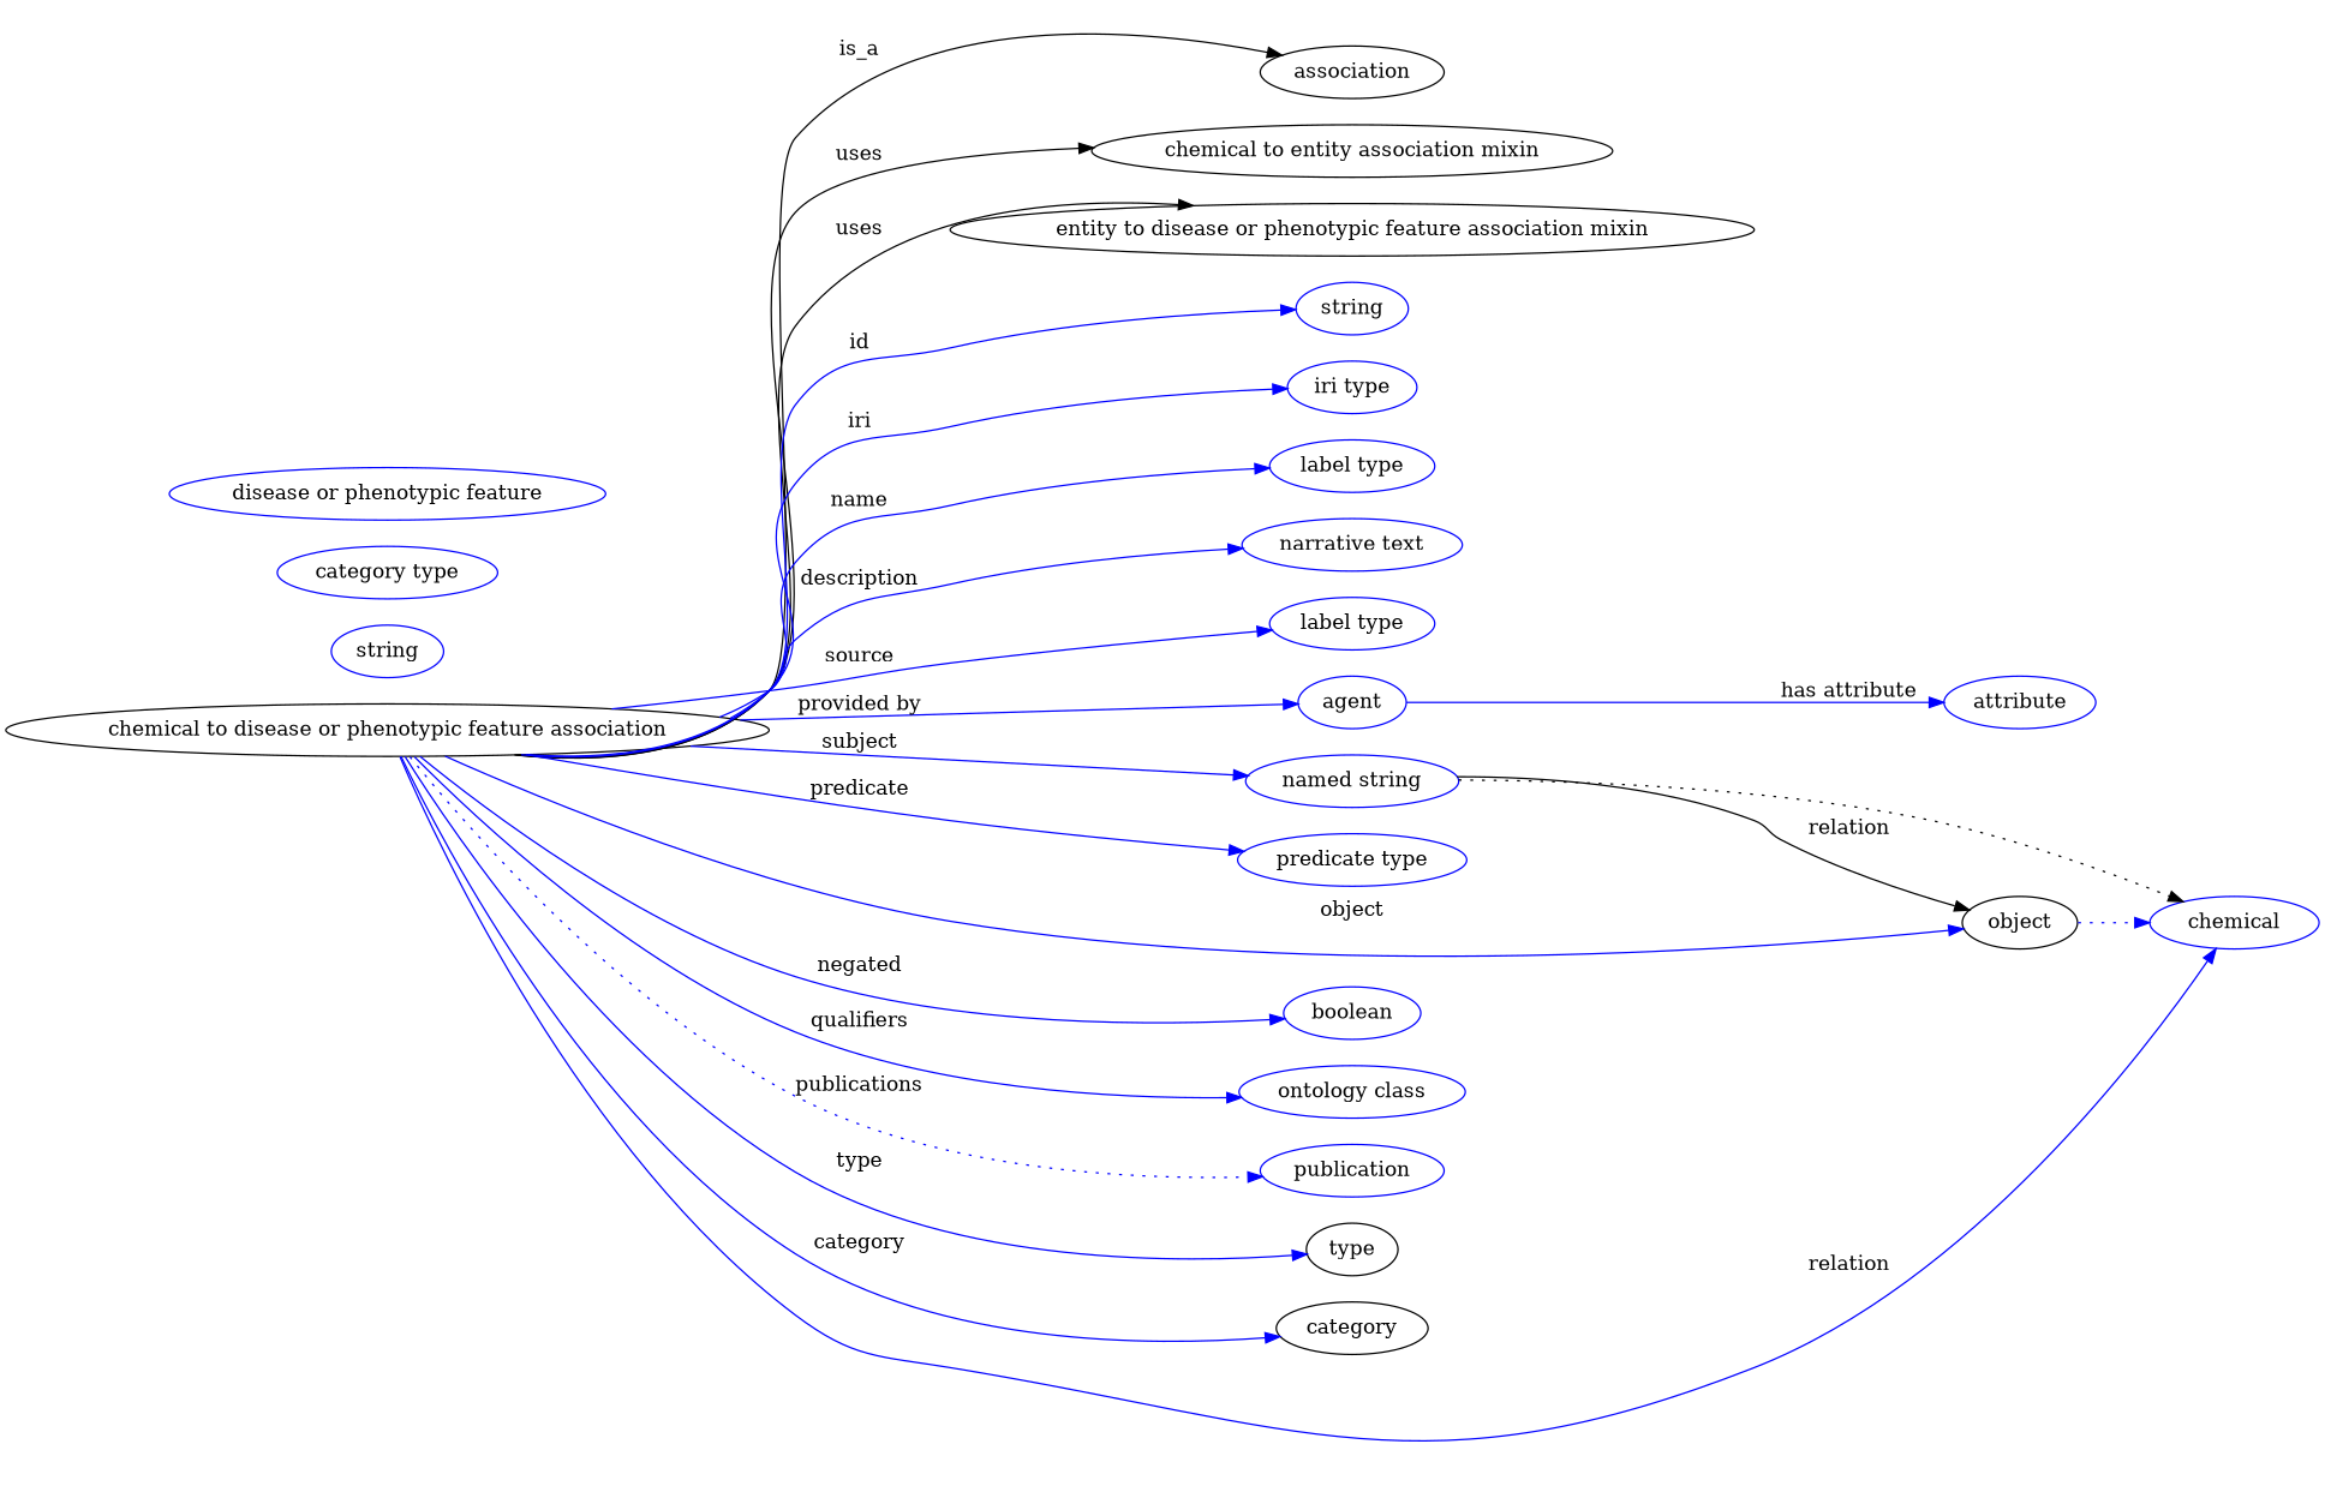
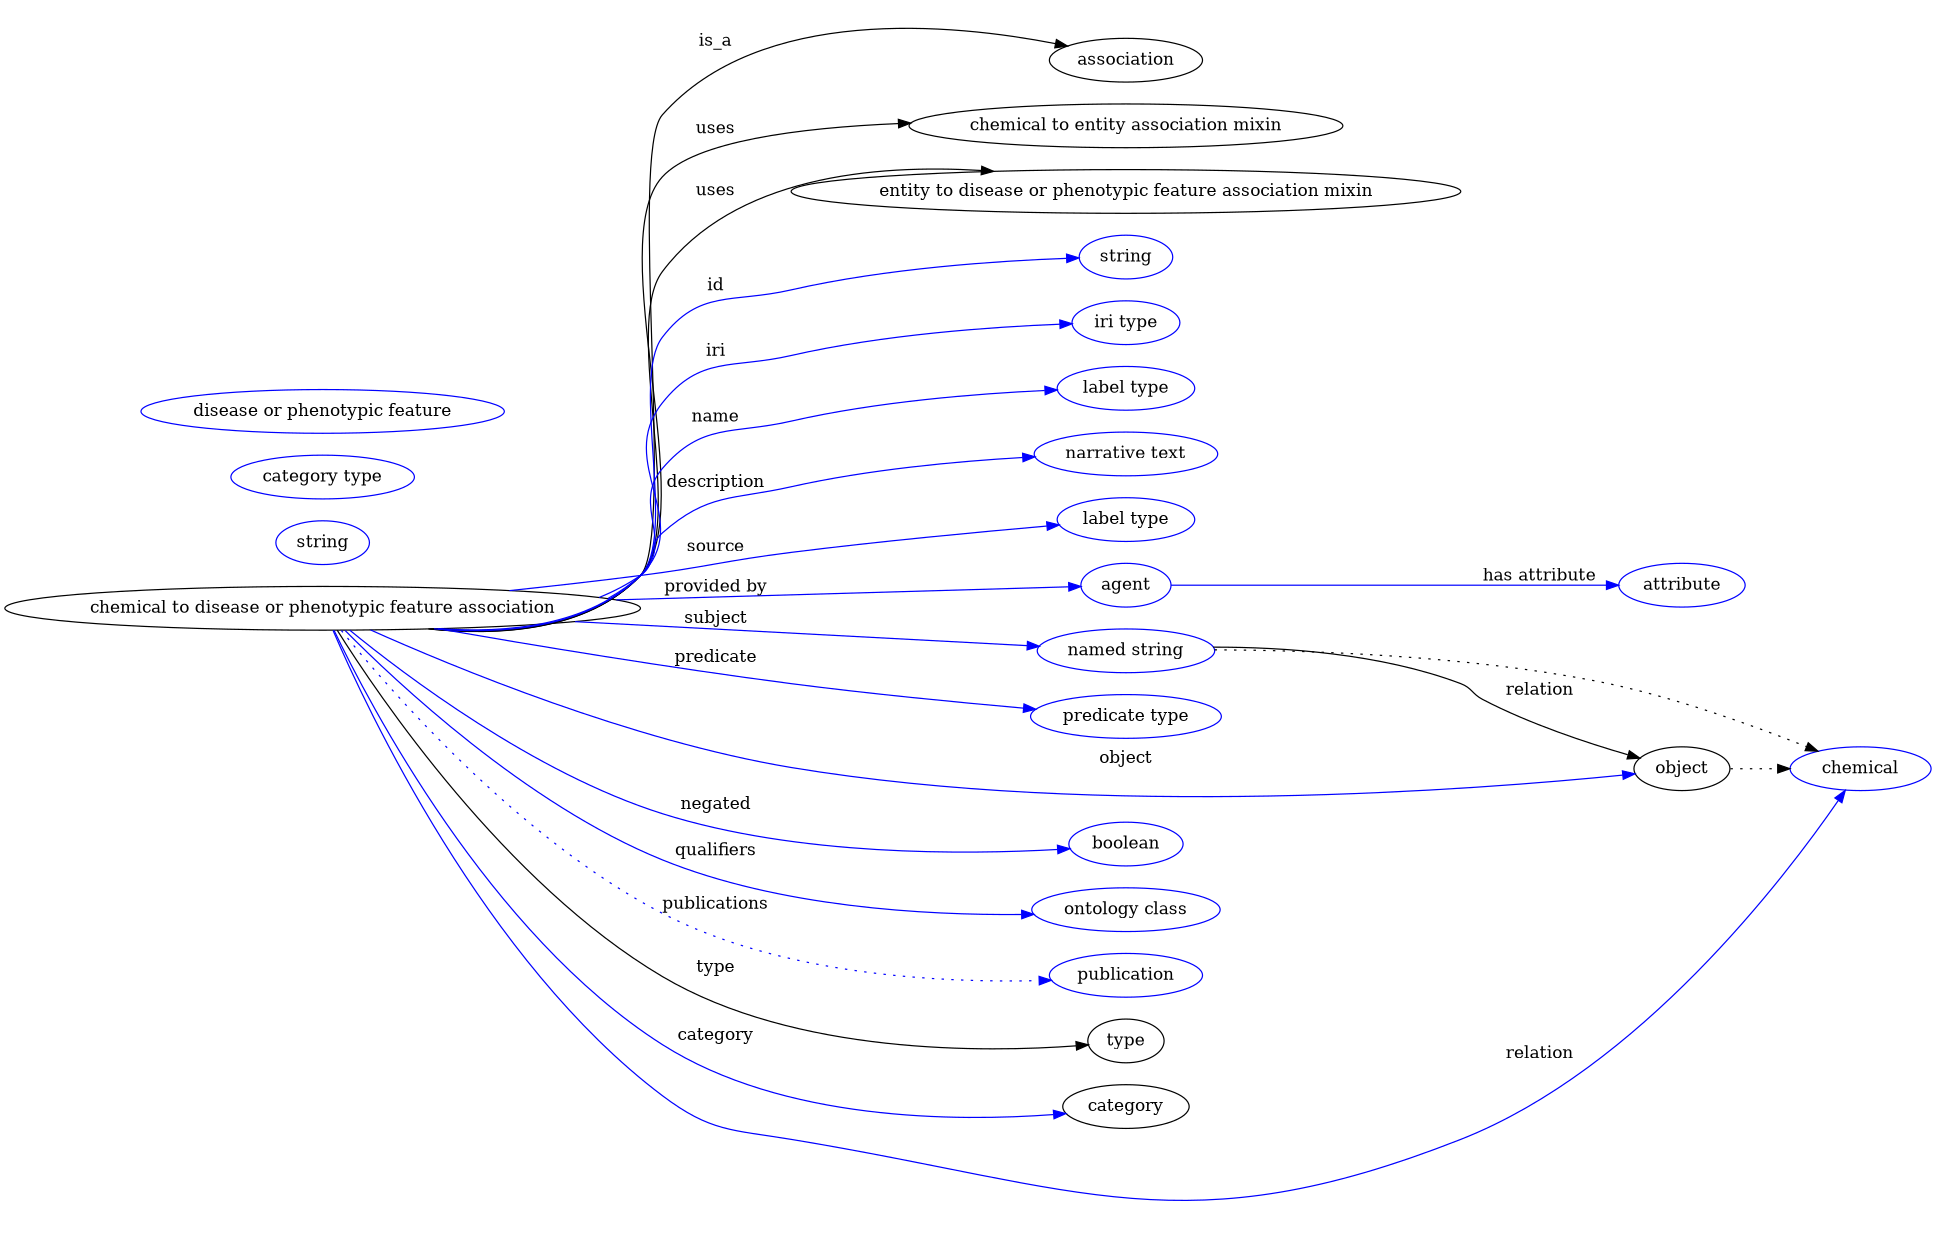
  digraph {
    rankdir=LR
    node [color=blue]
    edge [color=blue style=solid]
    n1 [height=0.5 label="chemical to disease or phenotypic feature association" width=7.2577 color=""]
    association [height=0.5 width=1.7512 color=""]
    "chemical to entity association mixin" [height=0.5 width=4.9648 color=""]
    "entity to disease or phenotypic feature association mixin" [height=0.5 width=7.6549 color=""]
    n5 [height=0.5 label=string width=1.0652]
    n6 [height=0.5 label="iri type" width=1.2277]
    n7 [height=0.5 label="label type" width=1.5707]
    n8 [height=0.5 label="narrative text" width=2.0943]
    n9 [height=0.5 label="label type" width=1.5707]
    n10 [height=0.5 label=agent width=1.0291]
    n11 [height=0.5 label="named string" width=1.9318]
    n12 [height=0.5 label="predicate type" width=2.1845]
    n13 [height=0.5 label=chemical width=1.6068]
    n14 [height=0.5 label=boolean width=1.2999]
    n15 [height=0.5 label="ontology class" width=2.1484]
    n16 [height=0.5 label=publication width=1.7512]
    type [height=0.5 width=0.86659 color=""]
    category [height=0.5 width=1.4443 color=""]
    object [height=0.5 width=1.1013 color=""]
    n20 [height=0.5 label=attribute width=1.4443]
    n21 [height=0.5 label=string width=1.0652]
    n22 [height=0.5 label="category type" width=2.0943]
    n23 [height=0.5 label="disease or phenotypic feature" width=4.1524]
    n1 -> association [label=is_a color="" style=""]
    n1 -> "chemical to entity association mixin" [label=uses color="" style=""]
    n1 -> "entity to disease or phenotypic feature association mixin" [label=uses color="" style=""]
    n1 -> n5 [label=id]
    n1 -> n6 [label=iri]
    n1 -> n7 [label=name]
    n1 -> n8 [label=description]
    n1 -> n9 [label=source]
    n1 -> n10 [label="provided by"]
    n1 -> n11 [label=subject]
    n1 -> n12 [label=predicate]
    n1 -> n13 [label=relation]
    n1 -> n14 [label=negated]
    n1 -> n15 [label=qualifiers]
    n1 -> n16 [label=publications style=dotted]
-   n1 -> type [label=type]
+   n1 -> type [color=black label=type]
    n1 -> category [label=category]
    n1 -> object [label=object]
    n10 -> n20 [label="has attribute"]
    n11 -> n13 [style=dotted color=""]
    n11 -> object [label=relation color="" style=""]
-   object -> n13 [style=dotted]
+   object -> n13 [style=dotted color=""]
  }
